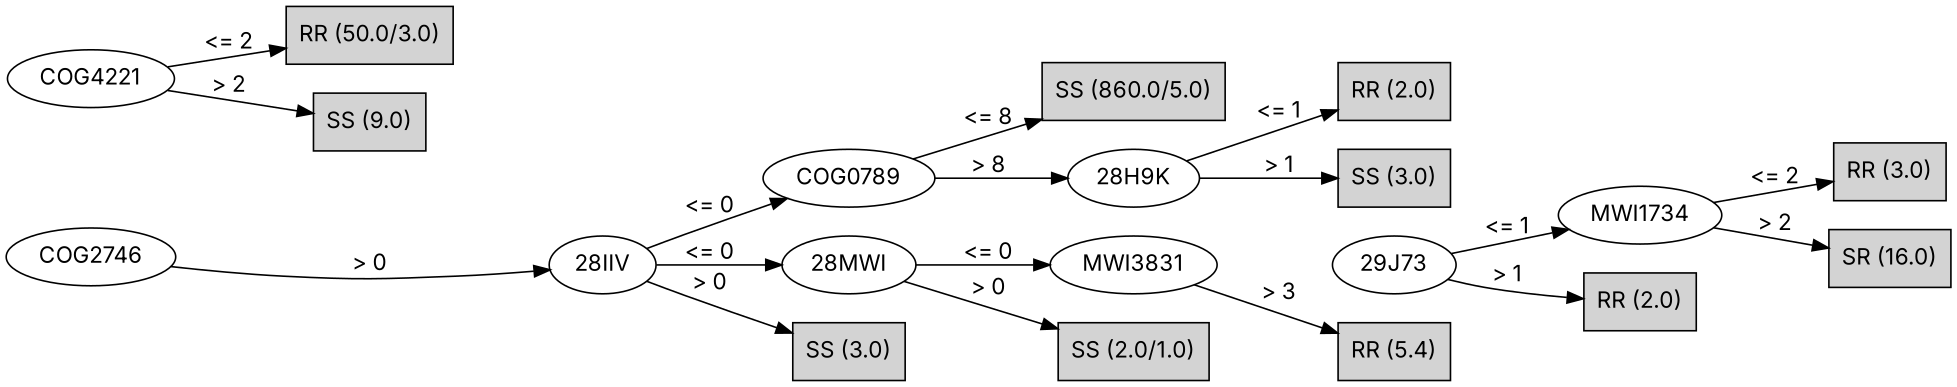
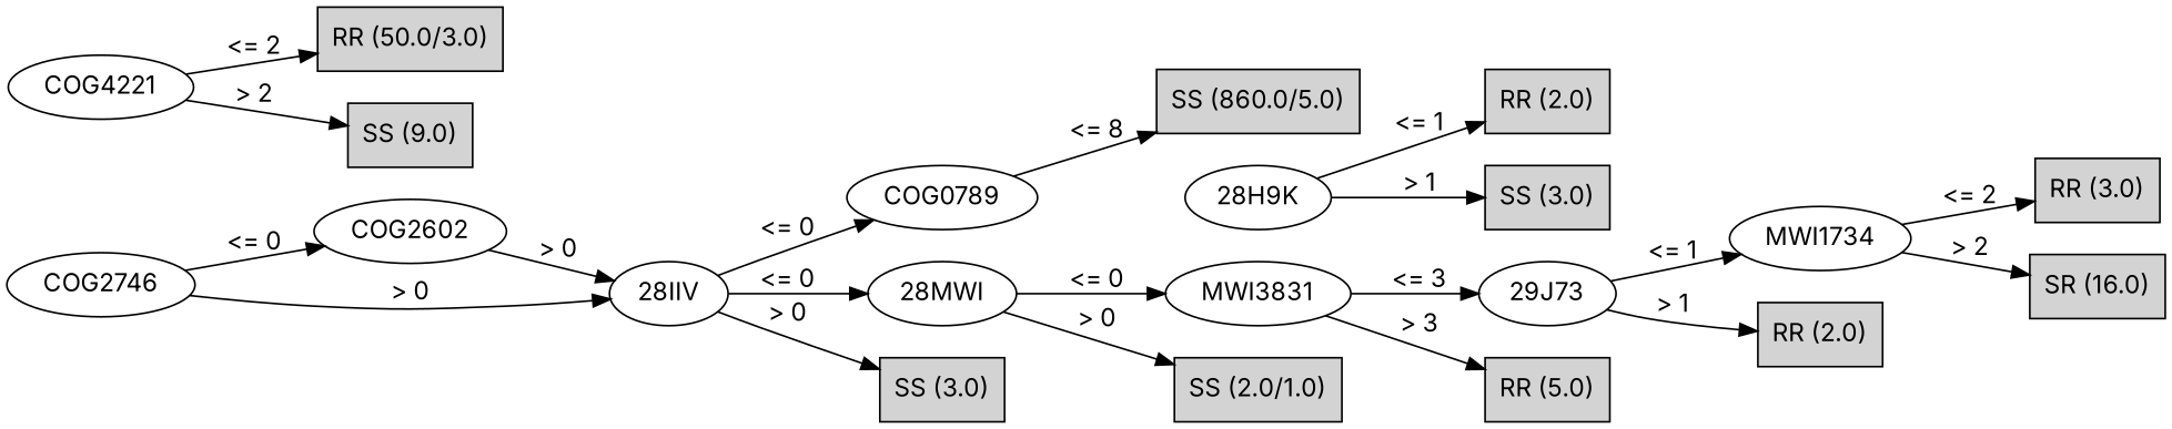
  digraph {
    fontname=Inter
    rankdir=LR
    node [fontname=Inter shape=box style=filled]
    edge [fontname=Inter]
    n1 [label=COG2746 shape="" style=""]
+   n2 [label=COG2602 shape="" style=""]
    n3 [label="28IIV" shape="" style=""]
    n4 [label=COG4221 shape="" style=""]
    n5 [label="RR (50.0/3.0)"]
    n6 [label="SS (9.0)"]
    n7 [label=COG0789 shape="" style=""]
    n8 [label="SS (860.0/5.0)"]
    n9 [label="28H9K" shape="" style=""]
    n10 [label="28MWI" shape="" style=""]
    n11 [label="SS (3.0)"]
    n12 [label="RR (2.0)"]
    n13 [label="SS (3.0)"]
    n14 [label=MWI3831 shape="" style=""]
    n15 [label="SS (2.0/1.0)"]
    n16 [label="29J73" shape="" style=""]
-   n17 [label="RR (5.4)"]
+   n17 [label="RR (5.0)"]
    n18 [label=MWI1734 shape="" style=""]
    n19 [label="RR (2.0)"]
    n20 [label="RR (3.0)"]
    n21 [label="SR (16.0)"]
+   n1 -> n2 [label="<= 0"]
    n1 -> n3 [label="> 0"]
+   n2 -> n3 [label="> 0"]
    n3 -> n7 [label="<= 0"]
    n3 -> n10 [label="<= 0"]
    n3 -> n11 [label="> 0"]
    n4 -> n5 [label="<= 2"]
    n4 -> n6 [label="> 2"]
    n7 -> n8 [label="<= 8"]
-   n7 -> n9 [label="> 8"]
    n9 -> n12 [label="<= 1"]
    n9 -> n13 [label="> 1"]
    n10 -> n14 [label="<= 0"]
    n10 -> n15 [label="> 0"]
+   n14 -> n16 [label="<= 3"]
    n14 -> n17 [label="> 3"]
    n16 -> n18 [label="<= 1"]
    n16 -> n19 [label="> 1"]
    n18 -> n20 [label="<= 2"]
    n18 -> n21 [label="> 2"]
  }
